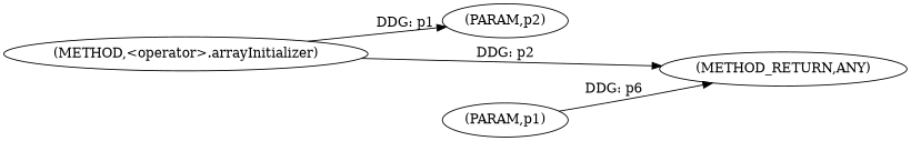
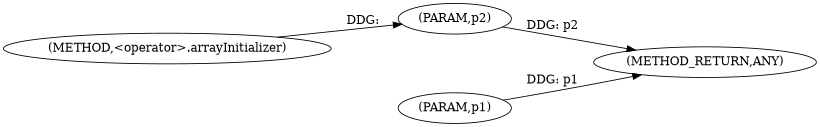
  digraph {
    rankdir=LR
    n1 [label="(METHOD,&lt;operator&gt;.arrayInitializer)"]
    n2 [label="(PARAM,p2)"]
    n3 [label="(PARAM,p1)"]
    n4 [label="(METHOD_RETURN,ANY)"]
-   n1 -> n2 [label="DDG: p1"]
-   n1 -> n4 [label="DDG: p2"]
-   n3 -> n4 [label="DDG: p6"]
+   n1 -> n2 [label="DDG: "]
+   n2 -> n4 [label="DDG: p2"]
+   n3 -> n4 [label="DDG: p1"]
  }
